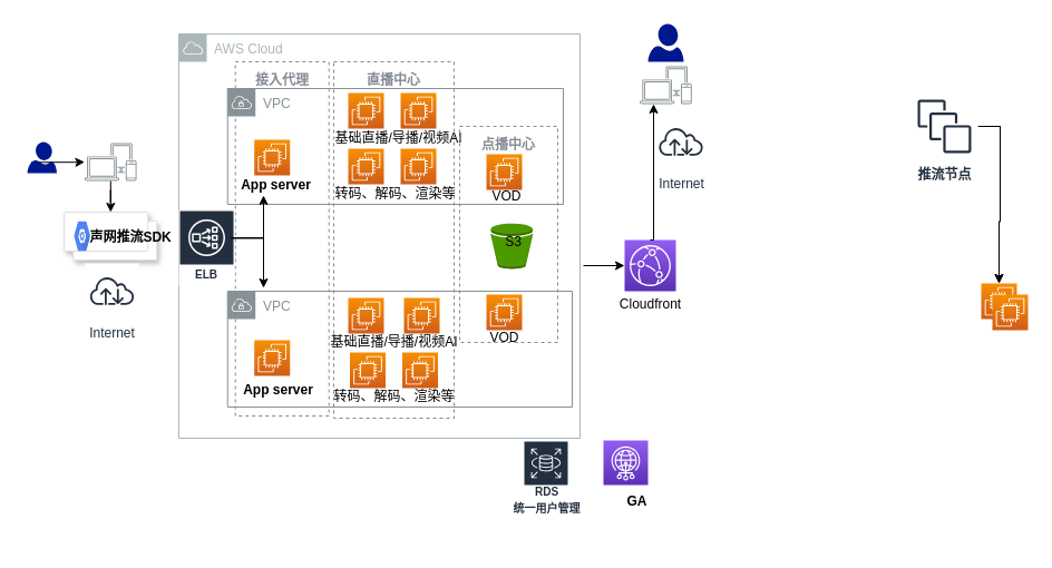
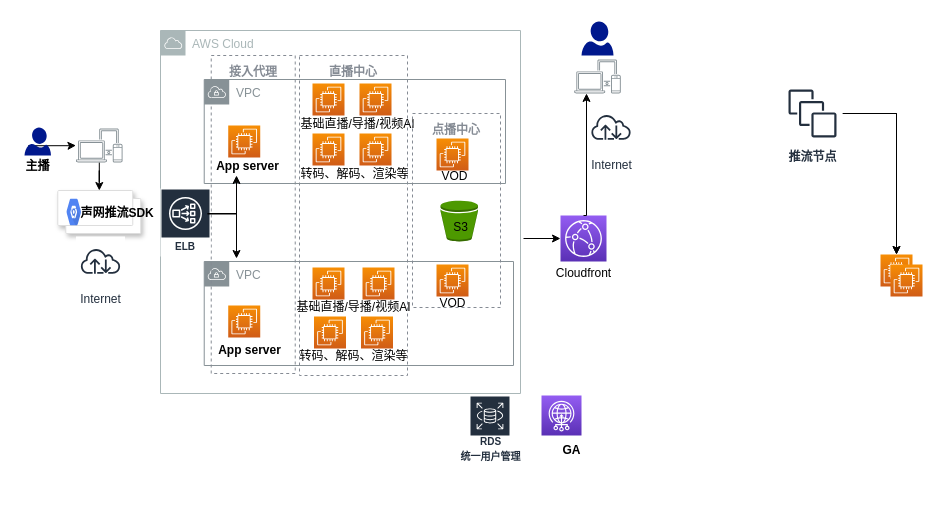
  <mxCell id="0" />
  <mxCell id="1" parent="0" />
  <mxCell id="2" value="AWS Cloud" style="outlineConnect=0;gradientColor=none;html=1;whiteSpace=wrap;fontSize=12;fontStyle=0;shape=mxgraph.aws4.group;grIcon=mxgraph.aws4.group_aws_cloud;strokeColor=#AAB7B8;fillColor=none;verticalAlign=top;align=left;spacingLeft=30;fontColor=#AAB7B8;dashed=0;" vertex="1" parent="1"><mxGeometry x="160" y="30" width="360" height="363" as="geometry" /></mxCell>
  <mxCell id="3" value="VPC" style="outlineConnect=0;gradientColor=none;html=1;whiteSpace=wrap;fontSize=12;fontStyle=0;shape=mxgraph.aws4.group;grIcon=mxgraph.aws4.group_vpc;strokeColor=#879196;fillColor=none;verticalAlign=top;align=left;spacingLeft=30;fontColor=#879196;dashed=0;" vertex="1" parent="1"><mxGeometry x="203.73" y="261" width="309.27" height="104" as="geometry" /></mxCell>
  <mxCell id="4" value="&lt;b&gt;直播中心&lt;/b&gt;" style="outlineConnect=0;gradientColor=none;html=1;whiteSpace=wrap;fontSize=12;fontStyle=0;strokeColor=#858B94;fillColor=none;verticalAlign=top;align=center;fontColor=#858B94;dashed=1;spacingTop=3;" vertex="1" parent="1"><mxGeometry x="299" y="55" width="108" height="320" as="geometry" /></mxCell>
  <mxCell id="5" value="&lt;b&gt;接入代理&lt;/b&gt;" style="outlineConnect=0;gradientColor=none;html=1;whiteSpace=wrap;fontSize=12;fontStyle=0;strokeColor=#858B94;fillColor=none;verticalAlign=top;align=center;fontColor=#858B94;dashed=1;spacingTop=3;" vertex="1" parent="1"><mxGeometry x="210.73" y="55" width="84" height="318" as="geometry" /></mxCell>
  <mxCell id="6" value="VPC" style="outlineConnect=0;gradientColor=none;html=1;whiteSpace=wrap;fontSize=12;fontStyle=0;shape=mxgraph.aws4.group;grIcon=mxgraph.aws4.group_vpc;strokeColor=#879196;fillColor=none;verticalAlign=top;align=left;spacingLeft=30;fontColor=#879196;dashed=0;" vertex="1" parent="1"><mxGeometry x="203.73" y="79" width="301.27" height="104" as="geometry" /></mxCell>
  <mxCell id="7" value="           声网推流SDK" style="shape=mxgraph.gcp2.doubleRect;strokeColor=#dddddd;shadow=1;strokeWidth=1;fontStyle=1" vertex="1" parent="1"><mxGeometry x="57.27" y="190" width="83" height="43" as="geometry" /></mxCell>
  <mxCell id="8" value="" style="dashed=0;connectable=0;html=1;fillColor=#5184F3;strokeColor=none;shape=mxgraph.gcp2.hexIcon;prIcon=placeholder;part=1;labelPosition=right;verticalLabelPosition=middle;align=left;verticalAlign=middle;spacingLeft=5;fontColor=#999999;fontSize=12;" vertex="1" parent="7"><mxGeometry y="0.5" width="22" height="39" relative="1" as="geometry"><mxPoint x="5" y="-19.5" as="offset" /></mxGeometry></mxCell>
  <mxCell id="9" style="edgeStyle=orthogonalEdgeStyle;rounded=0;orthogonalLoop=1;jettySize=auto;html=1;exitX=0.14;exitY=0.65;exitDx=0;exitDy=0;exitPerimeter=0;" edge="1" parent="1" source="10" target="18"><mxGeometry relative="1" as="geometry"><mxPoint x="33.88" y="152" as="targetPoint" /></mxGeometry></mxCell>
  <mxCell id="10" value="" style="aspect=fixed;pointerEvents=1;shadow=0;dashed=0;html=1;strokeColor=none;labelPosition=center;verticalLabelPosition=bottom;verticalAlign=top;align=center;fillColor=#00188D;shape=mxgraph.azure.user" vertex="1" parent="1"><mxGeometry x="24" y="126.91" width="26.48" height="28.17" as="geometry" /></mxCell>
  <mxCell id="11" value="" style="points=[[0,0,0],[0.25,0,0],[0.5,0,0],[0.75,0,0],[1,0,0],[0,1,0],[0.25,1,0],[0.5,1,0],[0.75,1,0],[1,1,0],[0,0.25,0],[0,0.5,0],[0,0.75,0],[1,0.25,0],[1,0.5,0],[1,0.75,0]];outlineConnect=0;fontColor=#232F3E;gradientColor=#F78E04;gradientDirection=north;fillColor=#D05C17;strokeColor=#ffffff;dashed=0;verticalLabelPosition=bottom;verticalAlign=top;align=center;html=1;fontSize=12;fontStyle=0;aspect=fixed;shape=mxgraph.aws4.resourceIcon;resIcon=mxgraph.aws4.ec2;" vertex="1" parent="1"><mxGeometry x="227.73" y="305" width="32" height="32" as="geometry" /></mxCell>
  <mxCell id="12" value="" style="points=[[0,0,0],[0.25,0,0],[0.5,0,0],[0.75,0,0],[1,0,0],[0,1,0],[0.25,1,0],[0.5,1,0],[0.75,1,0],[1,1,0],[0,0.25,0],[0,0.5,0],[0,0.75,0],[1,0.25,0],[1,0.5,0],[1,0.75,0]];outlineConnect=0;fontColor=#232F3E;gradientColor=#F78E04;gradientDirection=north;fillColor=#D05C17;strokeColor=#ffffff;dashed=0;verticalLabelPosition=bottom;verticalAlign=top;align=center;html=1;fontSize=12;fontStyle=0;aspect=fixed;shape=mxgraph.aws4.resourceIcon;resIcon=mxgraph.aws4.ec2;" vertex="1" parent="1"><mxGeometry x="359" y="83" width="32" height="32" as="geometry" /></mxCell>
  <mxCell id="13" value="" style="aspect=fixed;pointerEvents=1;shadow=0;dashed=0;html=1;strokeColor=none;labelPosition=center;verticalLabelPosition=bottom;verticalAlign=top;align=center;fillColor=#00188D;shape=mxgraph.azure.user" vertex="1" parent="1"><mxGeometry x="581" y="20.96" width="32" height="34.04" as="geometry" /></mxCell>
  <mxCell id="14" value="" style="points=[[0,0,0],[0.25,0,0],[0.5,0,0],[0.75,0,0],[1,0,0],[0,1,0],[0.25,1,0],[0.5,1,0],[0.75,1,0],[1,1,0],[0,0.25,0],[0,0.5,0],[0,0.75,0],[1,0.25,0],[1,0.5,0],[1,0.75,0]];outlineConnect=0;fontColor=#232F3E;gradientColor=#F78E04;gradientDirection=north;fillColor=#D05C17;strokeColor=#ffffff;dashed=0;verticalLabelPosition=bottom;verticalAlign=top;align=center;html=1;fontSize=12;fontStyle=0;aspect=fixed;shape=mxgraph.aws4.resourceIcon;resIcon=mxgraph.aws4.ec2;" vertex="1" parent="1"><mxGeometry x="362" y="267" width="32" height="32" as="geometry" /></mxCell>
  <mxCell id="15" value="" style="points=[[0,0,0],[0.25,0,0],[0.5,0,0],[0.75,0,0],[1,0,0],[0,1,0],[0.25,1,0],[0.5,1,0],[0.75,1,0],[1,1,0],[0,0.25,0],[0,0.5,0],[0,0.75,0],[1,0.25,0],[1,0.5,0],[1,0.75,0]];outlineConnect=0;fontColor=#232F3E;gradientColor=#F78E04;gradientDirection=north;fillColor=#D05C17;strokeColor=#ffffff;dashed=0;verticalLabelPosition=bottom;verticalAlign=top;align=center;html=1;fontSize=12;fontStyle=0;aspect=fixed;shape=mxgraph.aws4.resourceIcon;resIcon=mxgraph.aws4.ec2;" vertex="1" parent="1"><mxGeometry x="312" y="267" width="32" height="32" as="geometry" /></mxCell>
  <mxCell id="16" value="" style="points=[[0,0,0],[0.25,0,0],[0.5,0,0],[0.75,0,0],[1,0,0],[0,1,0],[0.25,1,0],[0.5,1,0],[0.75,1,0],[1,1,0],[0,0.25,0],[0,0.5,0],[0,0.75,0],[1,0.25,0],[1,0.5,0],[1,0.75,0]];outlineConnect=0;fontColor=#232F3E;gradientColor=#F78E04;gradientDirection=north;fillColor=#D05C17;strokeColor=#ffffff;dashed=0;verticalLabelPosition=bottom;verticalAlign=top;align=center;html=1;fontSize=12;fontStyle=0;aspect=fixed;shape=mxgraph.aws4.resourceIcon;resIcon=mxgraph.aws4.ec2;" vertex="1" parent="1"><mxGeometry x="312" y="83" width="32" height="32" as="geometry" /></mxCell>
  <mxCell id="17" value="" style="edgeStyle=orthogonalEdgeStyle;rounded=0;orthogonalLoop=1;jettySize=auto;html=1;" edge="1" parent="1" source="18" target="7"><mxGeometry relative="1" as="geometry" /></mxCell>
  <mxCell id="18" value="" style="outlineConnect=0;gradientColor=none;fontColor=#545B64;strokeColor=none;fillColor=#879196;dashed=0;verticalLabelPosition=bottom;verticalAlign=top;align=center;html=1;fontSize=12;fontStyle=0;aspect=fixed;shape=mxgraph.aws4.illustration_devices;pointerEvents=1" vertex="1" parent="1"><mxGeometry x="75.48" y="128" width="46.58" height="34" as="geometry" /></mxCell>
  <mxCell id="19" value="" style="points=[[0,0,0],[0.25,0,0],[0.5,0,0],[0.75,0,0],[1,0,0],[0,1,0],[0.25,1,0],[0.5,1,0],[0.75,1,0],[1,1,0],[0,0.25,0],[0,0.5,0],[0,0.75,0],[1,0.25,0],[1,0.5,0],[1,0.75,0]];outlineConnect=0;fontColor=#232F3E;gradientColor=#F78E04;gradientDirection=north;fillColor=#D05C17;strokeColor=#ffffff;dashed=0;verticalLabelPosition=bottom;verticalAlign=top;align=center;html=1;fontSize=12;fontStyle=0;aspect=fixed;shape=mxgraph.aws4.resourceIcon;resIcon=mxgraph.aws4.ec2;" vertex="1" parent="1"><mxGeometry x="880" y="254" width="32" height="32" as="geometry" /></mxCell>
  <mxCell id="20" value="Internet" style="outlineConnect=0;fontColor=#232F3E;gradientColor=none;strokeColor=#232F3E;fillColor=#ffffff;dashed=0;verticalLabelPosition=bottom;verticalAlign=top;align=center;html=1;fontSize=12;fontStyle=0;aspect=fixed;shape=mxgraph.aws4.resourceIcon;resIcon=mxgraph.aws4.internet;" vertex="1" parent="1"><mxGeometry x="75.48" y="236" width="49" height="49" as="geometry" /></mxCell>
  <mxCell id="21" value="ELB" style="outlineConnect=0;fontColor=#232F3E;gradientColor=none;strokeColor=#ffffff;fillColor=#232F3E;dashed=0;verticalLabelPosition=middle;verticalAlign=bottom;align=center;html=1;whiteSpace=wrap;fontSize=10;fontStyle=1;spacing=3;shape=mxgraph.aws4.productIcon;prIcon=mxgraph.aws4.network_load_balancer;" vertex="1" parent="1"><mxGeometry x="160" y="188" width="50" height="68" as="geometry" /></mxCell>
  <mxCell id="22" value="" style="edgeStyle=orthogonalEdgeStyle;rounded=0;orthogonalLoop=1;jettySize=auto;html=1;" edge="1" parent="1" source="24" target="19"><mxGeometry relative="1" as="geometry" /></mxCell>
  <mxCell id="23" value="" style="edgeStyle=orthogonalEdgeStyle;rounded=0;orthogonalLoop=1;jettySize=auto;html=1;" edge="1" parent="1" source="24" target="19"><mxGeometry relative="1" as="geometry" /></mxCell>
- <mxCell id="24" value="&lt;b&gt;推流节点&lt;/b&gt;" style="outlineConnect=0;fontColor=#232F3E;gradientColor=none;strokeColor=#232F3E;fillColor=#ffffff;dashed=0;verticalLabelPosition=bottom;verticalAlign=top;align=center;html=1;fontSize=12;fontStyle=0;aspect=fixed;shape=mxgraph.aws4.resourceIcon;resIcon=mxgraph.aws4.instances;" vertex="1" parent="1"><mxGeometry x="817" y="83" width="60" height="60" as="geometry" /></mxCell>
+ <mxCell id="24" value="&lt;b&gt;推流节点&lt;/b&gt;" style="outlineConnect=0;fontColor=#232F3E;gradientColor=none;strokeColor=#232F3E;fillColor=#ffffff;dashed=0;verticalLabelPosition=bottom;verticalAlign=top;align=center;html=1;fontSize=12;fontStyle=0;aspect=fixed;shape=mxgraph.aws4.resourceIcon;resIcon=mxgraph.aws4.instances;" vertex="1" parent="1"><mxGeometry x="782" y="83" width="60" height="60" as="geometry" /></mxCell>
  <mxCell id="25" value="" style="outlineConnect=0;fontColor=#232F3E;gradientColor=none;strokeColor=#ffffff;fillColor=#232F3E;dashed=0;verticalLabelPosition=middle;verticalAlign=bottom;align=center;html=1;whiteSpace=wrap;fontSize=10;fontStyle=1;spacing=3;shape=mxgraph.aws4.productIcon;prIcon=mxgraph.aws4.rds;" vertex="1" parent="1"><mxGeometry x="469" y="395" width="41" height="93" as="geometry" /></mxCell>
  <mxCell id="26" value="" style="points=[[0,0,0],[0.25,0,0],[0.5,0,0],[0.75,0,0],[1,0,0],[0,1,0],[0.25,1,0],[0.5,1,0],[0.75,1,0],[1,1,0],[0,0.25,0],[0,0.5,0],[0,0.75,0],[1,0.25,0],[1,0.5,0],[1,0.75,0]];outlineConnect=0;fontColor=#232F3E;gradientColor=#F78E04;gradientDirection=north;fillColor=#D05C17;strokeColor=#ffffff;dashed=0;verticalLabelPosition=bottom;verticalAlign=top;align=center;html=1;fontSize=12;fontStyle=0;aspect=fixed;shape=mxgraph.aws4.resourceIcon;resIcon=mxgraph.aws4.ec2;" vertex="1" parent="1"><mxGeometry x="227.73" y="125" width="32" height="32" as="geometry" /></mxCell>
  <mxCell id="27" value="&lt;b&gt;App server&lt;/b&gt;" style="text;html=1;resizable=0;autosize=1;align=center;verticalAlign=middle;points=[];fillColor=none;strokeColor=none;rounded=0;" vertex="1" parent="1"><mxGeometry x="210.73" y="157" width="72" height="18" as="geometry" /></mxCell>
  <mxCell id="28" value="&lt;b&gt;App server&lt;/b&gt;" style="text;html=1;resizable=0;autosize=1;align=center;verticalAlign=middle;points=[];fillColor=none;strokeColor=none;rounded=0;" vertex="1" parent="1"><mxGeometry x="212.73" y="341" width="72" height="18" as="geometry" /></mxCell>
  <mxCell id="29" value="转码、解码、渲染等" style="text;html=1;resizable=0;autosize=1;align=center;verticalAlign=middle;points=[];fillColor=none;strokeColor=none;rounded=0;" vertex="1" parent="1"><mxGeometry x="294.73" y="165" width="118" height="18" as="geometry" /></mxCell>
  <mxCell id="30" value="基础直播/导播/视频AI" style="text;html=1;resizable=0;autosize=1;align=center;verticalAlign=middle;points=[];fillColor=none;strokeColor=none;rounded=0;" vertex="1" parent="1"><mxGeometry x="294.73" y="115" width="124" height="18" as="geometry" /></mxCell>
  <mxCell id="31" value="基础直播/导播/视频AI" style="text;html=1;resizable=0;autosize=1;align=center;verticalAlign=middle;points=[];fillColor=none;strokeColor=none;rounded=0;" vertex="1" parent="1"><mxGeometry x="291" y="298" width="124" height="18" as="geometry" /></mxCell>
  <mxCell id="32" value="" style="points=[[0,0,0],[0.25,0,0],[0.5,0,0],[0.75,0,0],[1,0,0],[0,1,0],[0.25,1,0],[0.5,1,0],[0.75,1,0],[1,1,0],[0,0.25,0],[0,0.5,0],[0,0.75,0],[1,0.25,0],[1,0.5,0],[1,0.75,0]];outlineConnect=0;fontColor=#232F3E;gradientColor=#F78E04;gradientDirection=north;fillColor=#D05C17;strokeColor=#ffffff;dashed=0;verticalLabelPosition=bottom;verticalAlign=top;align=center;html=1;fontSize=12;fontStyle=0;aspect=fixed;shape=mxgraph.aws4.resourceIcon;resIcon=mxgraph.aws4.ec2;" vertex="1" parent="1"><mxGeometry x="890" y="264" width="32" height="32" as="geometry" /></mxCell>
  <mxCell id="33" value="" style="points=[[0,0,0],[0.25,0,0],[0.5,0,0],[0.75,0,0],[1,0,0],[0,1,0],[0.25,1,0],[0.5,1,0],[0.75,1,0],[1,1,0],[0,0.25,0],[0,0.5,0],[0,0.75,0],[1,0.25,0],[1,0.5,0],[1,0.75,0]];outlineConnect=0;fontColor=#232F3E;gradientColor=#F78E04;gradientDirection=north;fillColor=#D05C17;strokeColor=#ffffff;dashed=0;verticalLabelPosition=bottom;verticalAlign=top;align=center;html=1;fontSize=12;fontStyle=0;aspect=fixed;shape=mxgraph.aws4.resourceIcon;resIcon=mxgraph.aws4.ec2;" vertex="1" parent="1"><mxGeometry x="436" y="264" width="32" height="32" as="geometry" /></mxCell>
  <mxCell id="34" value="" style="points=[[0,0,0],[0.25,0,0],[0.5,0,0],[0.75,0,0],[1,0,0],[0,1,0],[0.25,1,0],[0.5,1,0],[0.75,1,0],[1,1,0],[0,0.25,0],[0,0.5,0],[0,0.75,0],[1,0.25,0],[1,0.5,0],[1,0.75,0]];outlineConnect=0;fontColor=#232F3E;gradientColor=#F78E04;gradientDirection=north;fillColor=#D05C17;strokeColor=#ffffff;dashed=0;verticalLabelPosition=bottom;verticalAlign=top;align=center;html=1;fontSize=12;fontStyle=0;aspect=fixed;shape=mxgraph.aws4.resourceIcon;resIcon=mxgraph.aws4.ec2;" vertex="1" parent="1"><mxGeometry x="359" y="133" width="32" height="32" as="geometry" /></mxCell>
  <mxCell id="35" value="" style="points=[[0,0,0],[0.25,0,0],[0.5,0,0],[0.75,0,0],[1,0,0],[0,1,0],[0.25,1,0],[0.5,1,0],[0.75,1,0],[1,1,0],[0,0.25,0],[0,0.5,0],[0,0.75,0],[1,0.25,0],[1,0.5,0],[1,0.75,0]];outlineConnect=0;fontColor=#232F3E;gradientColor=#F78E04;gradientDirection=north;fillColor=#D05C17;strokeColor=#ffffff;dashed=0;verticalLabelPosition=bottom;verticalAlign=top;align=center;html=1;fontSize=12;fontStyle=0;aspect=fixed;shape=mxgraph.aws4.resourceIcon;resIcon=mxgraph.aws4.ec2;" vertex="1" parent="1"><mxGeometry x="312" y="133" width="32" height="32" as="geometry" /></mxCell>
  <mxCell id="36" value="转码、解码、渲染等" style="text;html=1;resizable=0;autosize=1;align=center;verticalAlign=middle;points=[];fillColor=none;strokeColor=none;rounded=0;" vertex="1" parent="1"><mxGeometry x="294" y="347" width="118" height="18" as="geometry" /></mxCell>
  <mxCell id="37" value="" style="points=[[0,0,0],[0.25,0,0],[0.5,0,0],[0.75,0,0],[1,0,0],[0,1,0],[0.25,1,0],[0.5,1,0],[0.75,1,0],[1,1,0],[0,0.25,0],[0,0.5,0],[0,0.75,0],[1,0.25,0],[1,0.5,0],[1,0.75,0]];outlineConnect=0;fontColor=#232F3E;gradientColor=#F78E04;gradientDirection=north;fillColor=#D05C17;strokeColor=#ffffff;dashed=0;verticalLabelPosition=bottom;verticalAlign=top;align=center;html=1;fontSize=12;fontStyle=0;aspect=fixed;shape=mxgraph.aws4.resourceIcon;resIcon=mxgraph.aws4.ec2;" vertex="1" parent="1"><mxGeometry x="360.5" y="316" width="32" height="32" as="geometry" /></mxCell>
  <mxCell id="38" value="" style="points=[[0,0,0],[0.25,0,0],[0.5,0,0],[0.75,0,0],[1,0,0],[0,1,0],[0.25,1,0],[0.5,1,0],[0.75,1,0],[1,1,0],[0,0.25,0],[0,0.5,0],[0,0.75,0],[1,0.25,0],[1,0.5,0],[1,0.75,0]];outlineConnect=0;fontColor=#232F3E;gradientColor=#F78E04;gradientDirection=north;fillColor=#D05C17;strokeColor=#ffffff;dashed=0;verticalLabelPosition=bottom;verticalAlign=top;align=center;html=1;fontSize=12;fontStyle=0;aspect=fixed;shape=mxgraph.aws4.resourceIcon;resIcon=mxgraph.aws4.ec2;" vertex="1" parent="1"><mxGeometry x="313.5" y="316" width="32" height="32" as="geometry" /></mxCell>
  <mxCell id="39" value="&lt;b&gt;点播中心&lt;/b&gt;" style="outlineConnect=0;gradientColor=none;html=1;whiteSpace=wrap;fontSize=12;fontStyle=0;strokeColor=#858B94;fillColor=none;verticalAlign=top;align=center;fontColor=#858B94;dashed=1;spacingTop=3;" vertex="1" parent="1"><mxGeometry x="412" y="113" width="88" height="194" as="geometry" /></mxCell>
  <mxCell id="40" value="" style="points=[[0,0,0],[0.25,0,0],[0.5,0,0],[0.75,0,0],[1,0,0],[0,1,0],[0.25,1,0],[0.5,1,0],[0.75,1,0],[1,1,0],[0,0.25,0],[0,0.5,0],[0,0.75,0],[1,0.25,0],[1,0.5,0],[1,0.75,0]];outlineConnect=0;fontColor=#232F3E;gradientColor=#F78E04;gradientDirection=north;fillColor=#D05C17;strokeColor=#ffffff;dashed=0;verticalLabelPosition=bottom;verticalAlign=top;align=center;html=1;fontSize=12;fontStyle=0;aspect=fixed;shape=mxgraph.aws4.resourceIcon;resIcon=mxgraph.aws4.ec2;" vertex="1" parent="1"><mxGeometry x="436" y="138" width="32" height="32" as="geometry" /></mxCell>
  <mxCell id="41" value="VOD" style="text;html=1;resizable=0;autosize=1;align=center;verticalAlign=middle;points=[];fillColor=none;strokeColor=none;rounded=0;fontStyle=0" vertex="1" parent="1"><mxGeometry x="436" y="167" width="36" height="18" as="geometry" /></mxCell>
  <mxCell id="42" value="VOD" style="text;html=1;resizable=0;autosize=1;align=center;verticalAlign=middle;points=[];fillColor=none;strokeColor=none;rounded=0;fontStyle=0" vertex="1" parent="1"><mxGeometry x="434" y="294" width="36" height="18" as="geometry" /></mxCell>
  <mxCell id="43" value="&lt;span style=&quot;color: rgb(35 , 47 , 62) ; font-size: 10px ; font-weight: 700&quot;&gt;RDS&lt;/span&gt;&lt;br style=&quot;color: rgb(35 , 47 , 62) ; font-size: 10px ; font-weight: 700&quot;&gt;&lt;span style=&quot;color: rgb(35 , 47 , 62) ; font-size: 10px ; font-weight: 700&quot;&gt;统一用户管理&lt;/span&gt;" style="text;html=1;resizable=0;autosize=1;align=center;verticalAlign=middle;points=[];fillColor=none;strokeColor=none;rounded=0;" vertex="1" parent="1"><mxGeometry x="448.5" y="432" width="82" height="31" as="geometry" /></mxCell>
  <mxCell id="44" value="" style="outlineConnect=0;dashed=0;verticalLabelPosition=bottom;verticalAlign=top;align=center;html=1;shape=mxgraph.aws3.bucket;gradientColor=none;fillColor=#4D9900;" vertex="1" parent="1"><mxGeometry x="440" y="200.25" width="37.5" height="40.75" as="geometry" /></mxCell>
  <mxCell id="45" value="" style="edgeStyle=orthogonalEdgeStyle;rounded=0;orthogonalLoop=1;jettySize=auto;html=1;entryX=0;entryY=0.5;entryDx=0;entryDy=0;entryPerimeter=0;" edge="1" parent="1" target="47"><mxGeometry relative="1" as="geometry"><mxPoint x="523" y="238" as="sourcePoint" /><mxPoint x="528" y="239" as="targetPoint" /></mxGeometry></mxCell>
- <mxCell id="46" value="S3" style="text;html=1;resizable=0;autosize=1;align=center;verticalAlign=middle;points=[];fillColor=none;strokeColor=none;rounded=0;" vertex="1" parent="1"><mxGeometry x="448" y="208" width="24" height="18" as="geometry" /></mxCell>
+ <mxCell id="46" value="S3" style="text;html=1;resizable=0;autosize=1;align=center;verticalAlign=middle;points=[];fillColor=none;strokeColor=none;rounded=0;" vertex="1" parent="1"><mxGeometry x="448" y="218" width="24" height="18" as="geometry" /></mxCell>
  <mxCell id="47" value="" style="points=[[0,0,0],[0.25,0,0],[0.5,0,0],[0.75,0,0],[1,0,0],[0,1,0],[0.25,1,0],[0.5,1,0],[0.75,1,0],[1,1,0],[0,0.25,0],[0,0.5,0],[0,0.75,0],[1,0.25,0],[1,0.5,0],[1,0.75,0]];outlineConnect=0;fontColor=#232F3E;gradientColor=#945DF2;gradientDirection=north;fillColor=#5A30B5;strokeColor=#ffffff;dashed=0;verticalLabelPosition=bottom;verticalAlign=top;align=center;html=1;fontSize=12;fontStyle=0;aspect=fixed;shape=mxgraph.aws4.resourceIcon;resIcon=mxgraph.aws4.cloudfront;" vertex="1" parent="1"><mxGeometry x="560" y="215" width="46" height="46" as="geometry" /></mxCell>
  <mxCell id="48" value="" style="points=[[0,0,0],[0.25,0,0],[0.5,0,0],[0.75,0,0],[1,0,0],[0,1,0],[0.25,1,0],[0.5,1,0],[0.75,1,0],[1,1,0],[0,0.25,0],[0,0.5,0],[0,0.75,0],[1,0.25,0],[1,0.5,0],[1,0.75,0]];outlineConnect=0;fontColor=#232F3E;gradientColor=#945DF2;gradientDirection=north;fillColor=#5A30B5;strokeColor=#ffffff;dashed=0;verticalLabelPosition=bottom;verticalAlign=top;align=center;html=1;fontSize=12;fontStyle=0;aspect=fixed;shape=mxgraph.aws4.resourceIcon;resIcon=mxgraph.aws4.global_accelerator;" vertex="1" parent="1"><mxGeometry x="541" y="395" width="40" height="40" as="geometry" /></mxCell>
  <mxCell id="49" value="GA" style="text;html=1;resizable=0;autosize=1;align=center;verticalAlign=middle;points=[];fillColor=none;strokeColor=none;rounded=0;fontStyle=1" vertex="1" parent="1"><mxGeometry x="557" y="441" width="28" height="18" as="geometry" /></mxCell>
  <mxCell id="50" value="" style="outlineConnect=0;gradientColor=none;fontColor=#545B64;strokeColor=none;fillColor=#879196;dashed=0;verticalLabelPosition=bottom;verticalAlign=top;align=center;html=1;fontSize=12;fontStyle=0;aspect=fixed;shape=mxgraph.aws4.illustration_devices;pointerEvents=1" vertex="1" parent="1"><mxGeometry x="573.71" y="59" width="46.58" height="34" as="geometry" /></mxCell>
  <mxCell id="51" value="Internet" style="outlineConnect=0;fontColor=#232F3E;gradientColor=none;strokeColor=#232F3E;fillColor=#ffffff;dashed=0;verticalLabelPosition=bottom;verticalAlign=top;align=center;html=1;fontSize=12;fontStyle=0;aspect=fixed;shape=mxgraph.aws4.resourceIcon;resIcon=mxgraph.aws4.internet;" vertex="1" parent="1"><mxGeometry x="586" y="102" width="49" height="49" as="geometry" /></mxCell>
  <mxCell id="52" style="edgeStyle=orthogonalEdgeStyle;rounded=0;orthogonalLoop=1;jettySize=auto;html=1;exitX=0.5;exitY=0;exitDx=0;exitDy=0;exitPerimeter=0;" edge="1" parent="1" source="47" target="50"><mxGeometry relative="1" as="geometry"><mxPoint x="586" y="102" as="targetPoint" /><mxPoint x="570" y="234" as="sourcePoint" /><Array as="points"><mxPoint x="586" y="215" /></Array></mxGeometry></mxCell>
  <mxCell id="53" style="edgeStyle=orthogonalEdgeStyle;rounded=0;orthogonalLoop=1;jettySize=auto;html=1;exitX=0.14;exitY=0.65;exitDx=0;exitDy=0;exitPerimeter=0;" edge="1" parent="1"><mxGeometry relative="1" as="geometry"><mxPoint x="236" y="258" as="targetPoint" /><mxPoint x="206.997" y="213.001" as="sourcePoint" /><Array as="points"><mxPoint x="236" y="213.92" /></Array></mxGeometry></mxCell>
  <mxCell id="54" style="edgeStyle=orthogonalEdgeStyle;rounded=0;orthogonalLoop=1;jettySize=auto;html=1;exitX=0.14;exitY=0.65;exitDx=0;exitDy=0;exitPerimeter=0;" edge="1" parent="1" target="27"><mxGeometry relative="1" as="geometry"><mxPoint x="236" y="214" as="targetPoint" /><mxPoint x="206.997" y="213.501" as="sourcePoint" /><Array as="points"><mxPoint x="236" y="214" /></Array></mxGeometry></mxCell>
+ <mxCell id="55" value="主播" style="text;html=1;resizable=0;autosize=1;align=center;verticalAlign=middle;points=[];fillColor=none;strokeColor=none;rounded=0;fontStyle=1" vertex="1" parent="1"><mxGeometry x="20.24" y="157" width="34" height="18" as="geometry" /></mxCell>
  <mxCell id="56" value="Cloudfront" style="text;html=1;resizable=0;autosize=1;align=center;verticalAlign=middle;points=[];fillColor=none;strokeColor=none;rounded=0;" vertex="1" parent="1"><mxGeometry x="550.5" y="264" width="65" height="18" as="geometry" /></mxCell>
